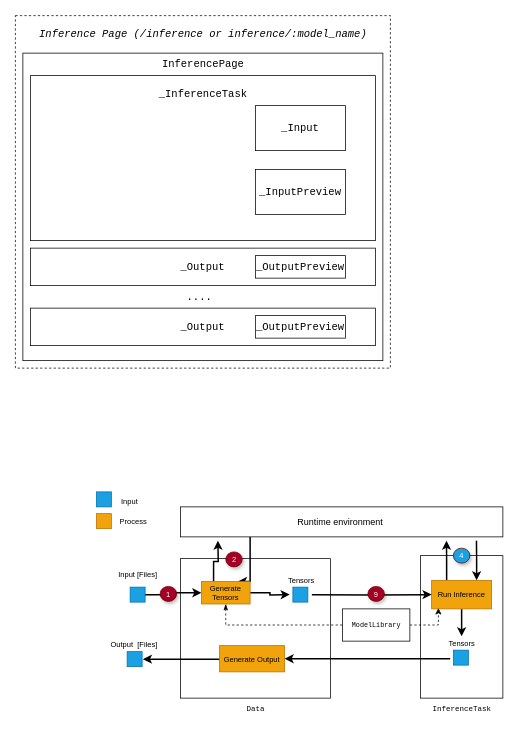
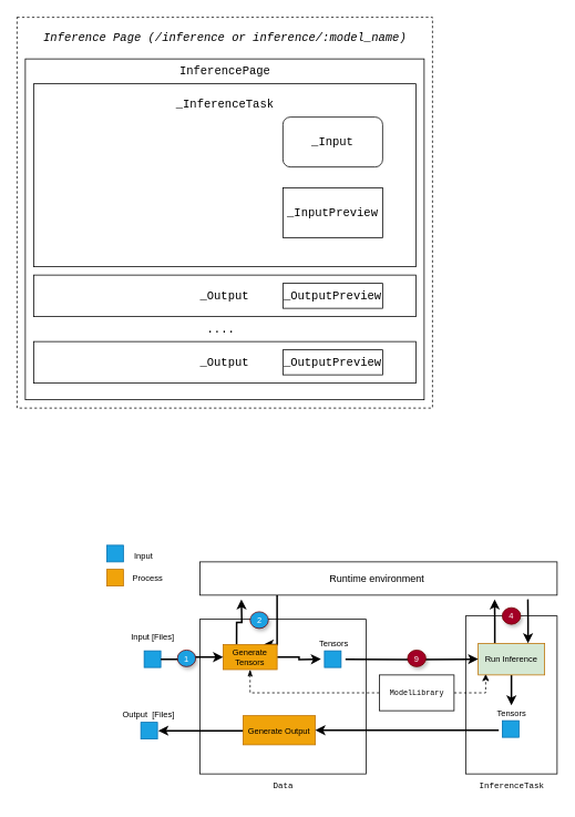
  <mxCell id="0" />
  <mxCell id="1" parent="0" />
  <mxCell id="2" value="" style="rounded=0;whiteSpace=wrap;html=1;fontFamily=Courier New;fontSize=14;fillColor=none;dashed=1;" parent="1" vertex="1"><mxGeometry x="20" y="20" width="500" height="470" as="geometry" /></mxCell>
  <mxCell id="3" value="Inference Page (/inference or inference/:model_name)" style="text;html=1;align=center;verticalAlign=middle;resizable=0;points=[];autosize=1;fontFamily=Courier New;fontSize=14;fontStyle=2;fillColor=none;" parent="1" vertex="1"><mxGeometry x="40" y="30" width="460" height="30" as="geometry" /></mxCell>
  <mxCell id="4" value="" style="rounded=0;whiteSpace=wrap;html=1;fontFamily=Courier New;fontSize=14;fillColor=none;strokeColor=default;" parent="1" vertex="1"><mxGeometry x="30" y="70" width="480" height="410" as="geometry" /></mxCell>
  <mxCell id="5" value="InferencePage" style="text;html=1;align=center;verticalAlign=middle;resizable=0;points=[];autosize=1;fillColor=none;fontFamily=Courier New;fontSize=14;labelBorderColor=none;" parent="1" vertex="1"><mxGeometry x="205" y="70" width="130" height="30" as="geometry" /></mxCell>
  <mxCell id="6" value="" style="rounded=0;whiteSpace=wrap;html=1;fillColor=none;fontFamily=Courier New;fontSize=14;" parent="1" vertex="1"><mxGeometry x="40" y="100" width="460" height="220" as="geometry" /></mxCell>
  <mxCell id="7" value="_InferenceTask" style="text;html=1;align=center;verticalAlign=middle;resizable=0;points=[];autosize=1;fillColor=none;fontFamily=Courier New;fontSize=14;" parent="1" vertex="1"><mxGeometry x="200" y="110" width="140" height="30" as="geometry" /></mxCell>
  <mxCell id="8" value="_Output" style="rounded=0;whiteSpace=wrap;html=1;fillColor=none;fontFamily=Courier New;fontSize=14;" parent="1" vertex="1"><mxGeometry x="40" y="330" width="460" height="50" as="geometry" /></mxCell>
  <mxCell id="9" value="_Output" style="rounded=0;whiteSpace=wrap;html=1;fontFamily=Courier New;fontSize=14;fillColor=none;" parent="1" vertex="1"><mxGeometry x="40" y="410" width="460" height="50" as="geometry" /></mxCell>
  <mxCell id="10" value="...." style="text;html=1;align=center;verticalAlign=middle;resizable=0;points=[];autosize=1;fillColor=none;fontFamily=Courier New;fontSize=14;" parent="1" vertex="1"><mxGeometry x="235" y="380" width="60" height="30" as="geometry" /></mxCell>
- <mxCell id="11" value="_Input" style="rounded=0;whiteSpace=wrap;html=1;fillColor=none;fontFamily=Courier New;fontSize=14;" parent="1" vertex="1"><mxGeometry x="340" y="140" width="120" height="60" as="geometry" /></mxCell>
+ <mxCell id="11" value="_Input" style="whiteSpace=wrap;html=1;fillColor=none;fontFamily=Courier New;fontSize=14;rounded=1;" parent="1" vertex="1"><mxGeometry x="340" y="140" width="120" height="60" as="geometry" /></mxCell>
  <mxCell id="12" value="_InputPreview" style="rounded=0;whiteSpace=wrap;html=1;fontFamily=Courier New;fontSize=14;fillColor=none;" parent="1" vertex="1"><mxGeometry x="340" y="225" width="120" height="60" as="geometry" /></mxCell>
  <mxCell id="13" value="_OutputPreview" style="rounded=0;whiteSpace=wrap;html=1;fontFamily=Courier New;fontSize=14;fillColor=none;" parent="1" vertex="1"><mxGeometry x="340" y="340" width="120" height="30" as="geometry" /></mxCell>
  <mxCell id="14" value="_OutputPreview" style="rounded=0;whiteSpace=wrap;html=1;fontFamily=Courier New;fontSize=14;fillColor=none;" parent="1" vertex="1"><mxGeometry x="340" y="420" width="120" height="30" as="geometry" /></mxCell>
  <mxCell id="15" value="" style="rounded=0;whiteSpace=wrap;html=1;strokeWidth=1;" vertex="1" parent="1"><mxGeometry x="240" y="744" width="200" height="186" as="geometry" /></mxCell>
  <mxCell id="16" value="" style="rounded=0;whiteSpace=wrap;html=1;" vertex="1" parent="1"><mxGeometry x="560" y="740" width="110" height="190" as="geometry" /></mxCell>
  <mxCell id="17" value="Data" style="text;html=1;align=center;verticalAlign=middle;resizable=0;points=[];autosize=1;strokeColor=none;fillColor=none;fontSize=10;fontFamily=Courier New;" vertex="1" parent="1"><mxGeometry x="315" y="930" width="50" height="30" as="geometry" /></mxCell>
  <mxCell id="18" value="InferenceTask" style="text;html=1;align=center;verticalAlign=middle;resizable=0;points=[];autosize=1;strokeColor=none;fillColor=none;fontFamily=Courier New;fontSize=10;" vertex="1" parent="1"><mxGeometry x="565" y="930" width="100" height="30" as="geometry" /></mxCell>
  <mxCell id="19" style="edgeStyle=orthogonalEdgeStyle;rounded=0;orthogonalLoop=1;jettySize=auto;html=1;exitX=0.75;exitY=0;exitDx=0;exitDy=0;endArrow=none;endFill=0;startArrow=classic;startFill=1;strokeWidth=2;" edge="1" parent="1" source="22"><mxGeometry relative="1" as="geometry"><mxPoint x="333" y="715" as="targetPoint" /><Array as="points"><mxPoint x="333" y="722" /><mxPoint x="333" y="670" /></Array></mxGeometry></mxCell>
  <mxCell id="20" style="edgeStyle=orthogonalEdgeStyle;rounded=0;orthogonalLoop=1;jettySize=auto;html=1;exitX=1;exitY=0.5;exitDx=0;exitDy=0;entryX=0;entryY=0.5;entryDx=0;entryDy=0;strokeWidth=2;" edge="1" parent="1" source="22"><mxGeometry relative="1" as="geometry"><mxPoint x="385.75" y="792" as="targetPoint" /></mxGeometry></mxCell>
  <mxCell id="21" style="edgeStyle=orthogonalEdgeStyle;rounded=0;orthogonalLoop=1;jettySize=auto;html=1;exitX=0.25;exitY=0;exitDx=0;exitDy=0;strokeWidth=2;" edge="1" parent="1" source="22"><mxGeometry relative="1" as="geometry"><mxPoint x="290" y="720" as="targetPoint" /></mxGeometry></mxCell>
  <mxCell id="22" value="Generate Tensors" style="rounded=0;whiteSpace=wrap;html=1;fillColor=#f0a30a;fontColor=#000000;strokeColor=#BD7000;fontSize=10;" vertex="1" parent="1"><mxGeometry x="268" y="774.5" width="65" height="30" as="geometry" /></mxCell>
  <mxCell id="23" value="Runtime environment&amp;nbsp;" style="rounded=0;whiteSpace=wrap;html=1;" vertex="1" parent="1"><mxGeometry x="240" y="675" width="430" height="40" as="geometry" /></mxCell>
  <mxCell id="24" value="" style="edgeStyle=orthogonalEdgeStyle;rounded=0;orthogonalLoop=1;jettySize=auto;html=1;strokeWidth=2;" edge="1" parent="1" source="27"><mxGeometry relative="1" as="geometry"><mxPoint x="615.03" y="847.5" as="targetPoint" /></mxGeometry></mxCell>
  <mxCell id="25" style="edgeStyle=orthogonalEdgeStyle;rounded=0;orthogonalLoop=1;jettySize=auto;html=1;exitX=0.25;exitY=0;exitDx=0;exitDy=0;strokeWidth=2;" edge="1" parent="1" source="27"><mxGeometry relative="1" as="geometry"><mxPoint x="594.788" y="720" as="targetPoint" /></mxGeometry></mxCell>
  <mxCell id="26" style="edgeStyle=orthogonalEdgeStyle;rounded=0;orthogonalLoop=1;jettySize=auto;html=1;exitX=0.75;exitY=0;exitDx=0;exitDy=0;endArrow=none;endFill=0;startArrow=classic;startFill=1;strokeWidth=2;" edge="1" parent="1" source="27"><mxGeometry relative="1" as="geometry"><mxPoint x="634.788" y="720" as="targetPoint" /></mxGeometry></mxCell>
- <mxCell id="27" value="Run Inference" style="rounded=0;whiteSpace=wrap;html=1;fillColor=#f0a30a;strokeColor=#BD7000;fontColor=#000000;fontSize=10;" vertex="1" parent="1"><mxGeometry x="575" y="773" width="80" height="38" as="geometry" /></mxCell>
+ <mxCell id="27" value="Run Inference" style="rounded=0;whiteSpace=wrap;html=1;fillColor=#d5e8d4;strokeColor=#BD7000;fontColor=#000000;fontSize=10;" vertex="1" parent="1"><mxGeometry x="575" y="773" width="80" height="38" as="geometry" /></mxCell>
  <mxCell id="28" style="edgeStyle=orthogonalEdgeStyle;rounded=0;orthogonalLoop=1;jettySize=auto;html=1;exitX=0;exitY=0.5;exitDx=0;exitDy=0;entryX=0.5;entryY=1;entryDx=0;entryDy=0;dashed=1;endArrow=classicThin;endFill=1;" edge="1" parent="1" source="30" target="22"><mxGeometry relative="1" as="geometry" /></mxCell>
  <mxCell id="29" style="edgeStyle=orthogonalEdgeStyle;rounded=0;orthogonalLoop=1;jettySize=auto;html=1;exitX=1;exitY=0.5;exitDx=0;exitDy=0;entryX=0.113;entryY=0.972;entryDx=0;entryDy=0;entryPerimeter=0;dashed=1;" edge="1" parent="1" source="30" target="27"><mxGeometry relative="1" as="geometry"><Array as="points"><mxPoint x="584" y="832" /></Array></mxGeometry></mxCell>
  <mxCell id="30" value="" style="rounded=0;whiteSpace=wrap;html=1;" vertex="1" parent="1"><mxGeometry x="456" y="811" width="90" height="43" as="geometry" /></mxCell>
  <mxCell id="31" value="ModelLibrary" style="text;html=1;align=center;verticalAlign=middle;resizable=0;points=[];autosize=1;strokeColor=none;fillColor=none;fontFamily=Courier New;fontSize=9;" vertex="1" parent="1"><mxGeometry x="456" y="822.5" width="90" height="20" as="geometry" /></mxCell>
  <mxCell id="32" style="edgeStyle=orthogonalEdgeStyle;rounded=0;orthogonalLoop=1;jettySize=auto;html=1;exitX=1;exitY=0.5;exitDx=0;exitDy=0;entryX=0;entryY=0.5;entryDx=0;entryDy=0;strokeWidth=2;" edge="1" parent="1" target="27"><mxGeometry relative="1" as="geometry"><mxPoint x="510" y="791.882" as="targetPoint" /><mxPoint x="415.266" y="792" as="sourcePoint" /></mxGeometry></mxCell>
  <mxCell id="33" style="edgeStyle=orthogonalEdgeStyle;rounded=0;orthogonalLoop=1;jettySize=auto;html=1;exitX=0;exitY=0.5;exitDx=0;exitDy=0;strokeWidth=2;" edge="1" parent="1"><mxGeometry relative="1" as="geometry"><mxPoint x="300" y="878" as="sourcePoint" /><mxPoint x="190" y="878" as="targetPoint" /></mxGeometry></mxCell>
  <mxCell id="34" value="Generate Output" style="rounded=0;whiteSpace=wrap;html=1;fillColor=#f0a30a;fontColor=#000000;strokeColor=#BD7000;fontSize=10;" vertex="1" parent="1"><mxGeometry x="292" y="860" width="87" height="35" as="geometry" /></mxCell>
  <mxCell id="35" style="edgeStyle=orthogonalEdgeStyle;rounded=0;orthogonalLoop=1;jettySize=auto;html=1;entryX=1;entryY=0.5;entryDx=0;entryDy=0;strokeWidth=2;" edge="1" parent="1" target="34"><mxGeometry relative="1" as="geometry"><mxPoint x="599.75" y="877.5" as="sourcePoint" /><Array as="points"><mxPoint x="489" y="878" /></Array></mxGeometry></mxCell>
  <mxCell id="36" value="Output&amp;nbsp; [Files]" style="text;html=1;align=center;verticalAlign=middle;resizable=0;points=[];autosize=1;strokeColor=none;fillColor=none;fontSize=10;" vertex="1" parent="1"><mxGeometry x="132.5" y="843" width="90" height="30" as="geometry" /></mxCell>
  <mxCell id="37" value="" style="whiteSpace=wrap;html=1;fillColor=#1ba1e2;fontColor=#ffffff;strokeColor=#006EAF;fontSize=11;" vertex="1" parent="1"><mxGeometry x="128" y="655" width="20" height="20" as="geometry" /></mxCell>
  <mxCell id="38" value="" style="whiteSpace=wrap;html=1;fillColor=#f0a30a;strokeColor=#BD7000;fontColor=#000000;fontSize=11;" vertex="1" parent="1"><mxGeometry x="128" y="684" width="20" height="20" as="geometry" /></mxCell>
  <mxCell id="39" value="Input" style="text;html=1;align=center;verticalAlign=middle;resizable=0;points=[];autosize=1;strokeColor=none;fillColor=none;fontSize=10;" vertex="1" parent="1"><mxGeometry x="147" y="652" width="50" height="30" as="geometry" /></mxCell>
  <mxCell id="40" value="Process" style="text;html=1;align=center;verticalAlign=middle;resizable=0;points=[];autosize=1;strokeColor=none;fillColor=none;fontSize=10;" vertex="1" parent="1"><mxGeometry x="147" y="679" width="60" height="30" as="geometry" /></mxCell>
- <mxCell id="41" value="2" style="ellipse;whiteSpace=wrap;html=1;fillColor=#a20025;strokeColor=#6F0000;fontColor=#ffffff;fontSize=10;shadow=1;" vertex="1" parent="1"><mxGeometry x="300.5" y="735" width="22" height="20" as="geometry" /></mxCell>
+ <mxCell id="41" value="2" style="ellipse;whiteSpace=wrap;html=1;fillColor=#1ba1e2;strokeColor=#6F0000;fontColor=#ffffff;fontSize=10;shadow=1;" vertex="1" parent="1"><mxGeometry x="300.5" y="735" width="22" height="20" as="geometry" /></mxCell>
  <mxCell id="42" value="9" style="ellipse;whiteSpace=wrap;html=1;fillColor=#a20025;strokeColor=#6F0000;fontColor=#ffffff;fontSize=10;shadow=1;" vertex="1" parent="1"><mxGeometry x="490" y="781" width="22" height="20" as="geometry" /></mxCell>
- <mxCell id="43" value="4" style="ellipse;whiteSpace=wrap;html=1;fillColor=#1ba1e2;strokeColor=#6F0000;fontColor=#ffffff;fontSize=10;shadow=1;" vertex="1" parent="1"><mxGeometry x="604" y="730" width="22" height="20" as="geometry" /></mxCell>
+ <mxCell id="43" value="4" style="ellipse;whiteSpace=wrap;html=1;fillColor=#a20025;strokeColor=#6F0000;fontColor=#ffffff;fontSize=10;shadow=1;" vertex="1" parent="1"><mxGeometry x="604" y="730" width="22" height="20" as="geometry" /></mxCell>
  <mxCell id="44" value="Tensors" style="text;html=1;align=center;verticalAlign=middle;resizable=0;points=[];autosize=1;strokeColor=none;fillColor=none;fontSize=10;" vertex="1" parent="1"><mxGeometry x="585" y="842" width="60" height="30" as="geometry" /></mxCell>
  <mxCell id="45" value="" style="whiteSpace=wrap;html=1;fillColor=#1ba1e2;fontColor=#ffffff;strokeColor=#006EAF;" vertex="1" parent="1"><mxGeometry x="604" y="866" width="20" height="20" as="geometry" /></mxCell>
  <mxCell id="46" value="Tensors" style="text;html=1;align=center;verticalAlign=middle;resizable=0;points=[];autosize=1;strokeColor=none;fillColor=none;fontSize=10;" vertex="1" parent="1"><mxGeometry x="371" y="758" width="60" height="30" as="geometry" /></mxCell>
  <mxCell id="47" value="" style="whiteSpace=wrap;html=1;fillColor=#1ba1e2;fontColor=#ffffff;strokeColor=#006EAF;" vertex="1" parent="1"><mxGeometry x="390" y="782" width="20" height="20" as="geometry" /></mxCell>
  <mxCell id="48" value="Input [Files]" style="text;html=1;align=center;verticalAlign=middle;resizable=0;points=[];autosize=1;strokeColor=none;fillColor=none;fontSize=10;" vertex="1" parent="1"><mxGeometry x="142.5" y="750" width="80" height="30" as="geometry" /></mxCell>
  <mxCell id="49" value="" style="whiteSpace=wrap;html=1;fillColor=#1ba1e2;fontColor=#ffffff;strokeColor=#006EAF;" vertex="1" parent="1"><mxGeometry x="173" y="782" width="20" height="20" as="geometry" /></mxCell>
  <mxCell id="50" style="edgeStyle=orthogonalEdgeStyle;rounded=0;orthogonalLoop=1;jettySize=auto;html=1;exitX=1;exitY=0.5;exitDx=0;exitDy=0;entryX=0;entryY=0.5;entryDx=0;entryDy=0;strokeWidth=2;" edge="1" parent="1" source="49" target="22"><mxGeometry relative="1" as="geometry" /></mxCell>
- <mxCell id="51" value="1" style="ellipse;whiteSpace=wrap;html=1;fillColor=#a20025;strokeColor=#6F0000;fontColor=#ffffff;fontSize=10;shadow=1;" vertex="1" parent="1"><mxGeometry x="213" y="781" width="22" height="20" as="geometry" /></mxCell>
+ <mxCell id="51" value="1" style="ellipse;whiteSpace=wrap;html=1;fillColor=#1ba1e2;strokeColor=#6F0000;fontColor=#ffffff;fontSize=10;shadow=1;" vertex="1" parent="1"><mxGeometry x="213" y="781" width="22" height="20" as="geometry" /></mxCell>
  <mxCell id="52" value="" style="whiteSpace=wrap;html=1;fillColor=#1ba1e2;fontColor=#ffffff;strokeColor=#006EAF;" vertex="1" parent="1"><mxGeometry x="169" y="868" width="20" height="20" as="geometry" /></mxCell>
